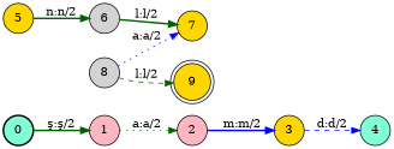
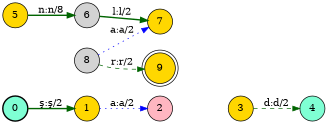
  digraph {
    nodesep=0.25
    rankdir=LR
    ranksep=0.4
    node [fillcolor=gold fontsize=14 shape=circle style="solid,filled"]
    edge [color=darkgreen fontsize=14 style=bold]
    n1 [fillcolor=aquamarine label=0 style="bold,filled"]
-   n2 [fillcolor=lightpink label=1]
+   n2 [label=1]
    n3 [fillcolor=lightpink label=2]
    n4 [label=3]
    n5 [fillcolor=aquamarine label=4]
    n6 [label=5]
    n7 [fillcolor=lightgrey label=6]
    n8 [label=7]
    n9 [fillcolor=lightgrey label=8]
    n10 [label=9 shape=doublecircle]
    n1 -> n2 [label="ş:ş/2"]
-   n2 -> n3 [label="a:a/2" style=dotted]
-   n3 -> n4 [color=blue label="m:m/2"]
-   n4 -> n5 [color=blue label="d:d/2" style=dashed]
-   n6 -> n7 [label="n:n/2"]
+   n2 -> n3 [color=blue label="a:a/2" style=dotted]
+   n4 -> n5 [label="d:d/2" style=dashed]
+   n6 -> n7 [label="n:n/8"]
    n7 -> n8 [label="l:l/2"]
    n9 -> n8 [color=blue label="a:a/2" style=dotted]
-   n9 -> n10 [label="l:l/2" style=dashed]
+   n9 -> n10 [label="r:r/2" style=dashed]
  }
